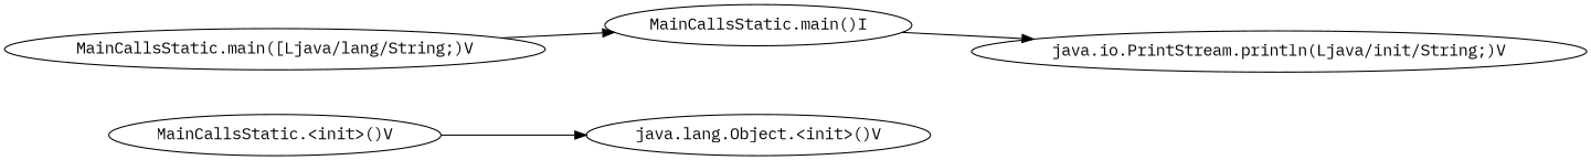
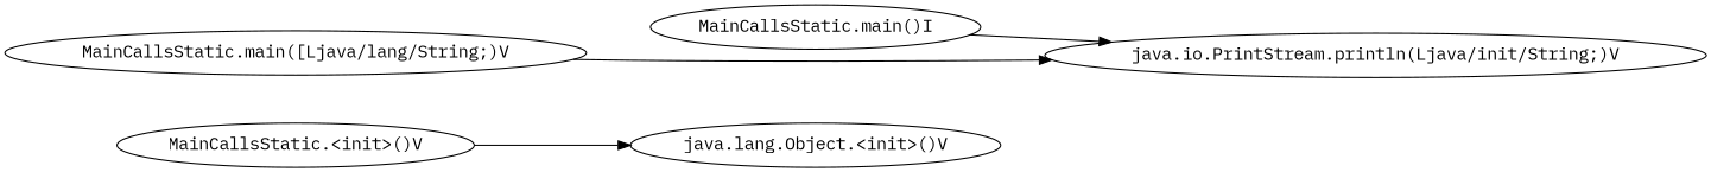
  digraph {
    fontname="IBM Plex Mono"
    rankdir=LR
    node [fontname="IBM Plex Mono"]
    edge [fontname="IBM Plex Mono"]
    n1 [label="MainCallsStatic.<init>()V"]
    n2 [label="java.lang.Object.<init>()V"]
    n3 [label="MainCallsStatic.main([Ljava/lang/String;)V"]
    n4 [label="MainCallsStatic.main()I"]
    n5 [label="java.io.PrintStream.println(Ljava/init/String;)V"]
    n1 -> n2
-   n3 -> n4
+   n3 -> n5
    n4 -> n5
  }
